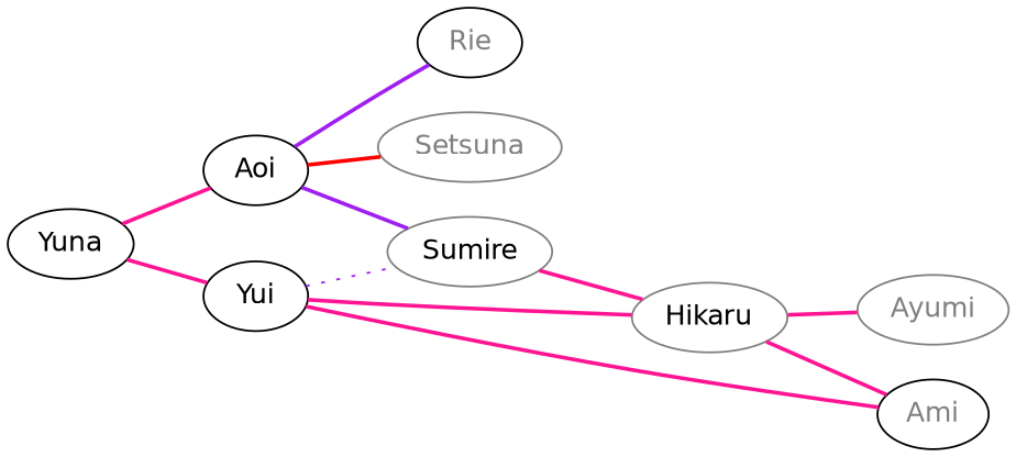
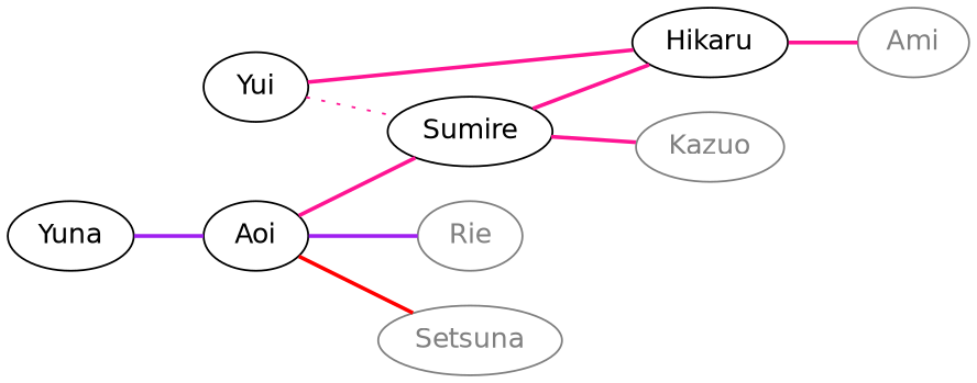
  strict graph {
    fontname="DejaVu Sans"
    rankdir=LR
    node [color=black fontcolor=black fontname="DejaVu Sans"]
    edge [color=deeppink fontcolor="#808080" fontname="DejaVu Sans" style=bold]
    Aoi
-   Hikaru [color="#808080"]
-   Sumire [color="#808080"]
+   Hikaru
+   Sumire
    Yui
    Yuna
-   Rie [fontcolor="#808080"]
+   Rie [color="#808080" fontcolor="#808080"]
    Setsuna [color="#808080" fontcolor="#808080"]
-   Ayumi [color="#808080" fontcolor="#808080"]
-   Ami [fontcolor="#808080"]
+   Ami [color="#808080" fontcolor="#808080"]
+   Kazuo [color="#808080" fontcolor="#808080"]
    subgraph sub_1 {
      Aoi
      Hikaru
      Sumire
      Yui
      Yuna
    }
-   Aoi -- Sumire [color=purple]
+   Aoi -- Sumire
    Aoi -- Rie [color=purple]
    Aoi -- Setsuna [color=red]
-   Hikaru -- Ayumi
    Hikaru -- Ami
    Sumire -- Hikaru
+   Sumire -- Kazuo
    Yui -- Hikaru
-   Yui -- Sumire [color=purple style=dotted]
-   Yui -- Ami
-   Yuna -- Aoi
-   Yuna -- Yui
+   Yui -- Sumire [style=dotted]
+   Yuna -- Aoi [color=purple]
  }
